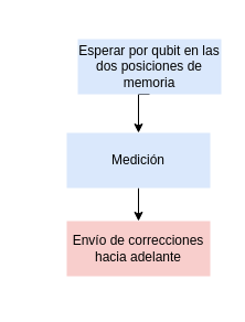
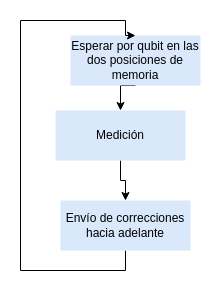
  <mxCell id="0" />
  <mxCell id="1" parent="0" />
  <mxCell id="2" style="edgeStyle=orthogonalEdgeStyle;rounded=0;orthogonalLoop=1;jettySize=auto;html=1;exitX=0.5;exitY=1;exitDx=0;exitDy=0;entryX=0.5;entryY=0;entryDx=0;entryDy=0;" parent="1" source="3" target="5" edge="1"><mxGeometry relative="1" as="geometry" /></mxCell>
  <mxCell id="3" value="Esperar por qubit en las dos posiciones de memoria" style="rounded=0;whiteSpace=wrap;html=1;fillColor=#dae8fc;strokeColor=none;" parent="1" vertex="1"><mxGeometry x="70" y="35" width="130" height="50" as="geometry" /></mxCell>
  <mxCell id="4" style="edgeStyle=orthogonalEdgeStyle;rounded=0;orthogonalLoop=1;jettySize=auto;html=1;exitX=0.5;exitY=1;exitDx=0;exitDy=0;entryX=0.5;entryY=0;entryDx=0;entryDy=0;" parent="1" source="5" target="7" edge="1"><mxGeometry relative="1" as="geometry" /></mxCell>
- <mxCell id="5" value="Medición" style="rounded=0;whiteSpace=wrap;html=1;fillColor=#dae8fc;strokeColor=none;" parent="1" vertex="1"><mxGeometry x="60" y="120" width="130" height="50" as="geometry" /></mxCell>
- <mxCell id="7" value="Envío de correcciones hacia adelante" style="rounded=0;whiteSpace=wrap;html=1;fillColor=#f8cecc;strokeColor=none;" parent="1" vertex="1"><mxGeometry x="60" y="200" width="130" height="50" as="geometry" /></mxCell>
+ <mxCell id="5" value="Medición" style="rounded=0;whiteSpace=wrap;html=1;fillColor=#dae8fc;strokeColor=none;" parent="1" vertex="1"><mxGeometry x="55" y="110" width="130" height="50" as="geometry" /></mxCell>
+ <mxCell id="6" style="edgeStyle=orthogonalEdgeStyle;rounded=0;orthogonalLoop=1;jettySize=auto;html=1;exitX=0.5;exitY=1;exitDx=0;exitDy=0;entryX=0.5;entryY=0;entryDx=0;entryDy=0;" parent="1" source="7" target="3" edge="1"><mxGeometry relative="1" as="geometry"><Array as="points"><mxPoint x="125" y="270" /><mxPoint x="20" y="270" /><mxPoint x="20" y="20" /><mxPoint x="125" y="20" /></Array></mxGeometry></mxCell>
+ <mxCell id="7" value="Envío de correcciones hacia adelante" style="rounded=0;whiteSpace=wrap;html=1;fillColor=#dae8fc;strokeColor=none;" parent="1" vertex="1"><mxGeometry x="60" y="200" width="130" height="50" as="geometry" /></mxCell>
